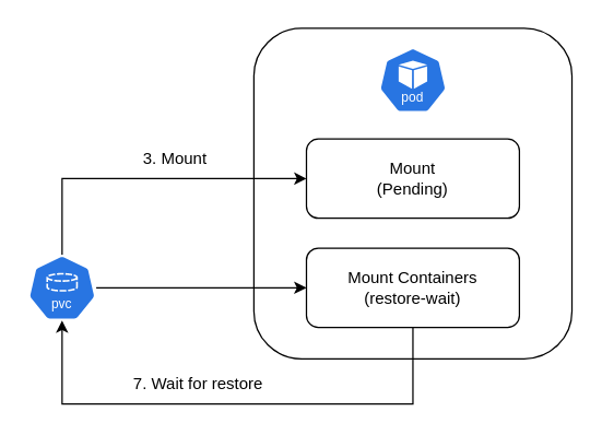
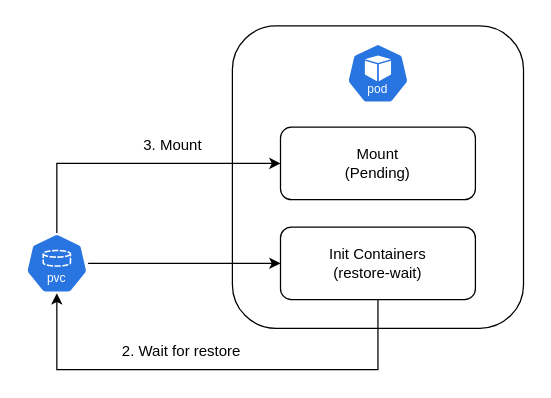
  <mxCell id="0" />
  <mxCell id="1" parent="0" />
  <mxCell id="2" value="" style="rounded=1;whiteSpace=wrap;html=1;fillColor=none;" vertex="1" parent="1"><mxGeometry x="185.5" y="20" width="233" height="242" as="geometry" /></mxCell>
  <mxCell id="3" value="Mount&lt;br&gt;(Pending)" style="rounded=1;whiteSpace=wrap;html=1;fillColor=none;" vertex="1" parent="1"><mxGeometry x="224" y="101" width="156" height="58" as="geometry" /></mxCell>
- <mxCell id="4" value="Mount Containers&lt;br&gt;(restore-wait)" style="rounded=1;whiteSpace=wrap;html=1;fillColor=none;" vertex="1" parent="1"><mxGeometry x="224" y="181" width="156" height="58" as="geometry" /></mxCell>
+ <mxCell id="4" value="Init Containers&lt;br&gt;(restore-wait)" style="rounded=1;whiteSpace=wrap;html=1;fillColor=none;" vertex="1" parent="1"><mxGeometry x="224" y="181" width="156" height="58" as="geometry" /></mxCell>
  <mxCell id="5" style="edgeStyle=orthogonalEdgeStyle;rounded=0;orthogonalLoop=1;jettySize=auto;html=1;" edge="1" parent="1" source="7" target="4"><mxGeometry relative="1" as="geometry" /></mxCell>
  <mxCell id="6" style="edgeStyle=orthogonalEdgeStyle;rounded=0;orthogonalLoop=1;jettySize=auto;html=1;entryX=0;entryY=0.5;entryDx=0;entryDy=0;exitX=0.5;exitY=0;exitDx=0;exitDy=0;exitPerimeter=0;" edge="1" parent="1" source="7" target="3"><mxGeometry relative="1" as="geometry" /></mxCell>
  <mxCell id="7" value="" style="aspect=fixed;sketch=0;html=1;dashed=0;whitespace=wrap;verticalLabelPosition=bottom;verticalAlign=top;fillColor=#2875E2;strokeColor=#ffffff;points=[[0.005,0.63,0],[0.1,0.2,0],[0.9,0.2,0],[0.5,0,0],[0.995,0.63,0],[0.72,0.99,0],[0.5,1,0],[0.28,0.99,0]];shape=mxgraph.kubernetes.icon2;kubernetesLabel=1;prIcon=pvc" vertex="1" parent="1"><mxGeometry x="20" y="186" width="50" height="48" as="geometry" /></mxCell>
  <mxCell id="8" value="" style="aspect=fixed;sketch=0;html=1;dashed=0;whitespace=wrap;verticalLabelPosition=bottom;verticalAlign=top;fillColor=#2875E2;strokeColor=#ffffff;points=[[0.005,0.63,0],[0.1,0.2,0],[0.9,0.2,0],[0.5,0,0],[0.995,0.63,0],[0.72,0.99,0],[0.5,1,0],[0.28,0.99,0]];shape=mxgraph.kubernetes.icon2;kubernetesLabel=1;prIcon=pod" vertex="1" parent="1"><mxGeometry x="277" y="34" width="50" height="48" as="geometry" /></mxCell>
  <mxCell id="9" style="edgeStyle=orthogonalEdgeStyle;rounded=0;orthogonalLoop=1;jettySize=auto;html=1;entryX=0.5;entryY=1;entryDx=0;entryDy=0;entryPerimeter=0;exitX=0.5;exitY=1;exitDx=0;exitDy=0;" edge="1" parent="1" source="4" target="7"><mxGeometry relative="1" as="geometry"><Array as="points"><mxPoint x="302" y="295" /><mxPoint x="45" y="295" /></Array></mxGeometry></mxCell>
- <mxCell id="10" value="7. Wait for restore" style="text;html=1;align=center;verticalAlign=middle;whiteSpace=wrap;rounded=0;" vertex="1" parent="1"><mxGeometry x="89" y="266" width="112" height="30" as="geometry" /></mxCell>
- <mxCell id="11" value="3. Mount" style="text;html=1;align=center;verticalAlign=middle;whiteSpace=wrap;rounded=0;" vertex="1" parent="1"><mxGeometry x="98" y="101" width="60" height="30" as="geometry" /></mxCell>
+ <mxCell id="10" value="2. Wait for restore" style="text;html=1;align=center;verticalAlign=middle;whiteSpace=wrap;rounded=0;" vertex="1" parent="1"><mxGeometry x="89" y="266" width="112" height="30" as="geometry" /></mxCell>
+ <mxCell id="11" value="3. Mount" style="text;html=1;align=center;verticalAlign=middle;whiteSpace=wrap;rounded=0;" vertex="1" parent="1"><mxGeometry x="108" y="101" width="60" height="30" as="geometry" /></mxCell>
